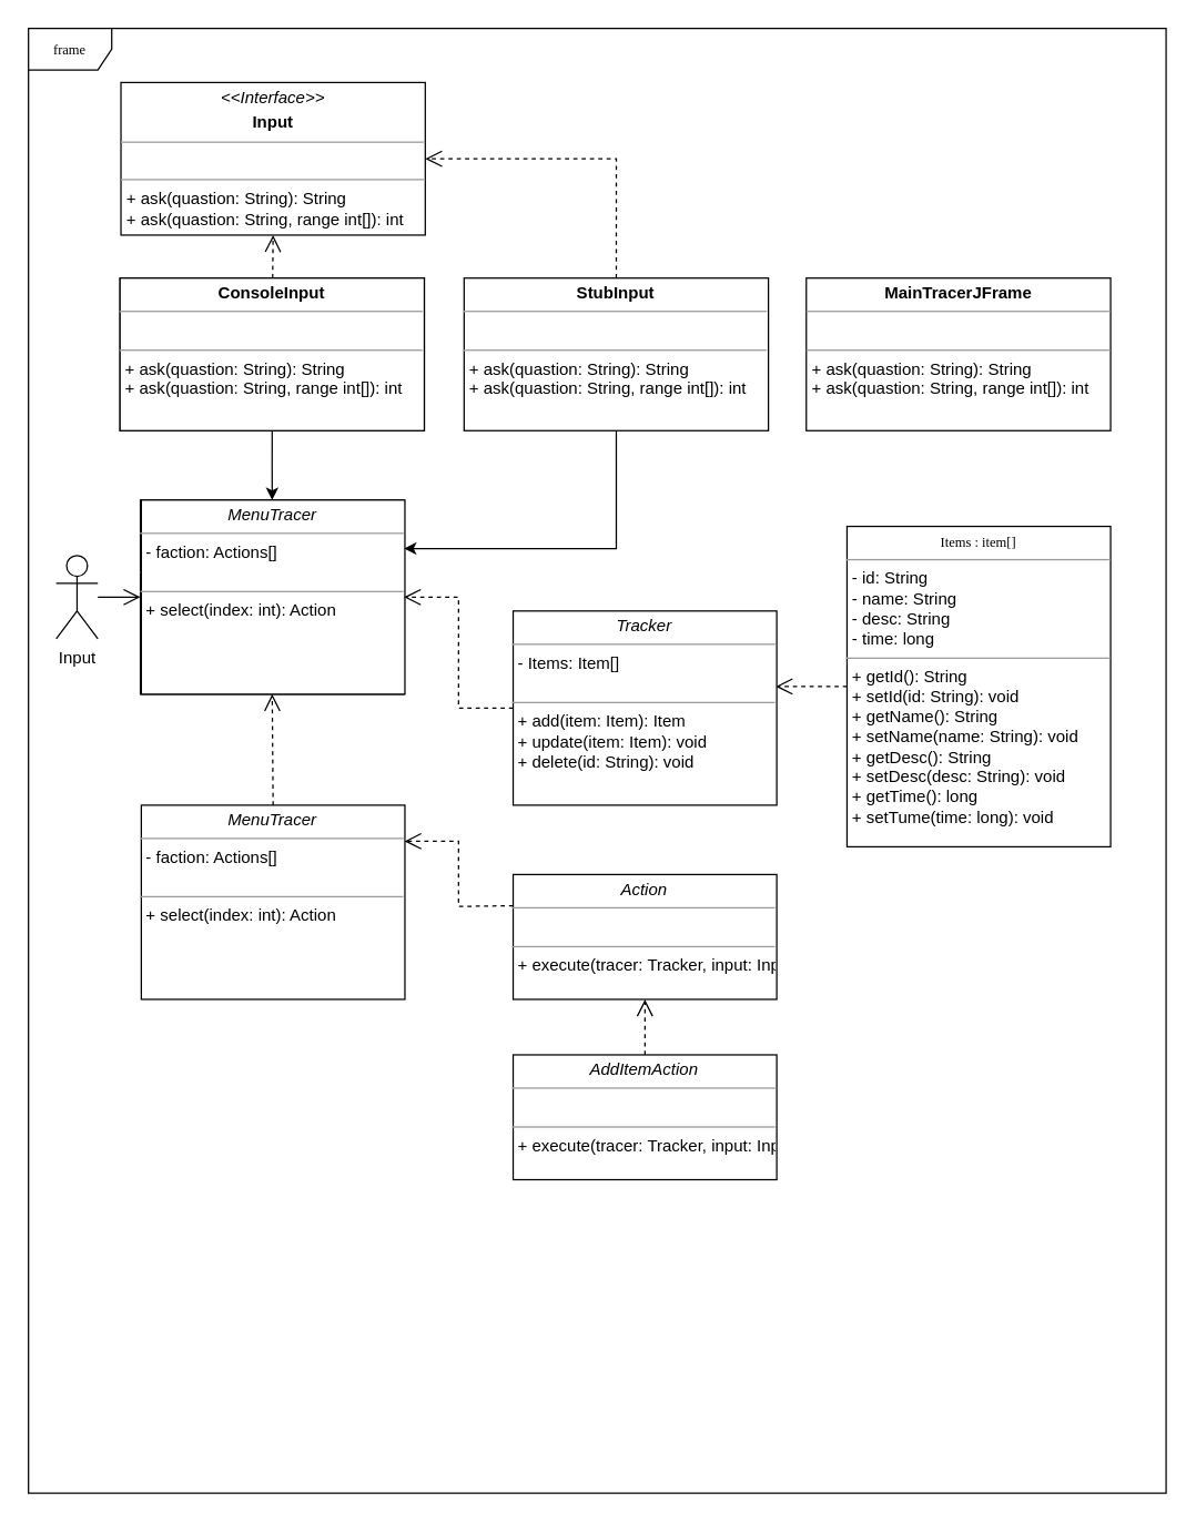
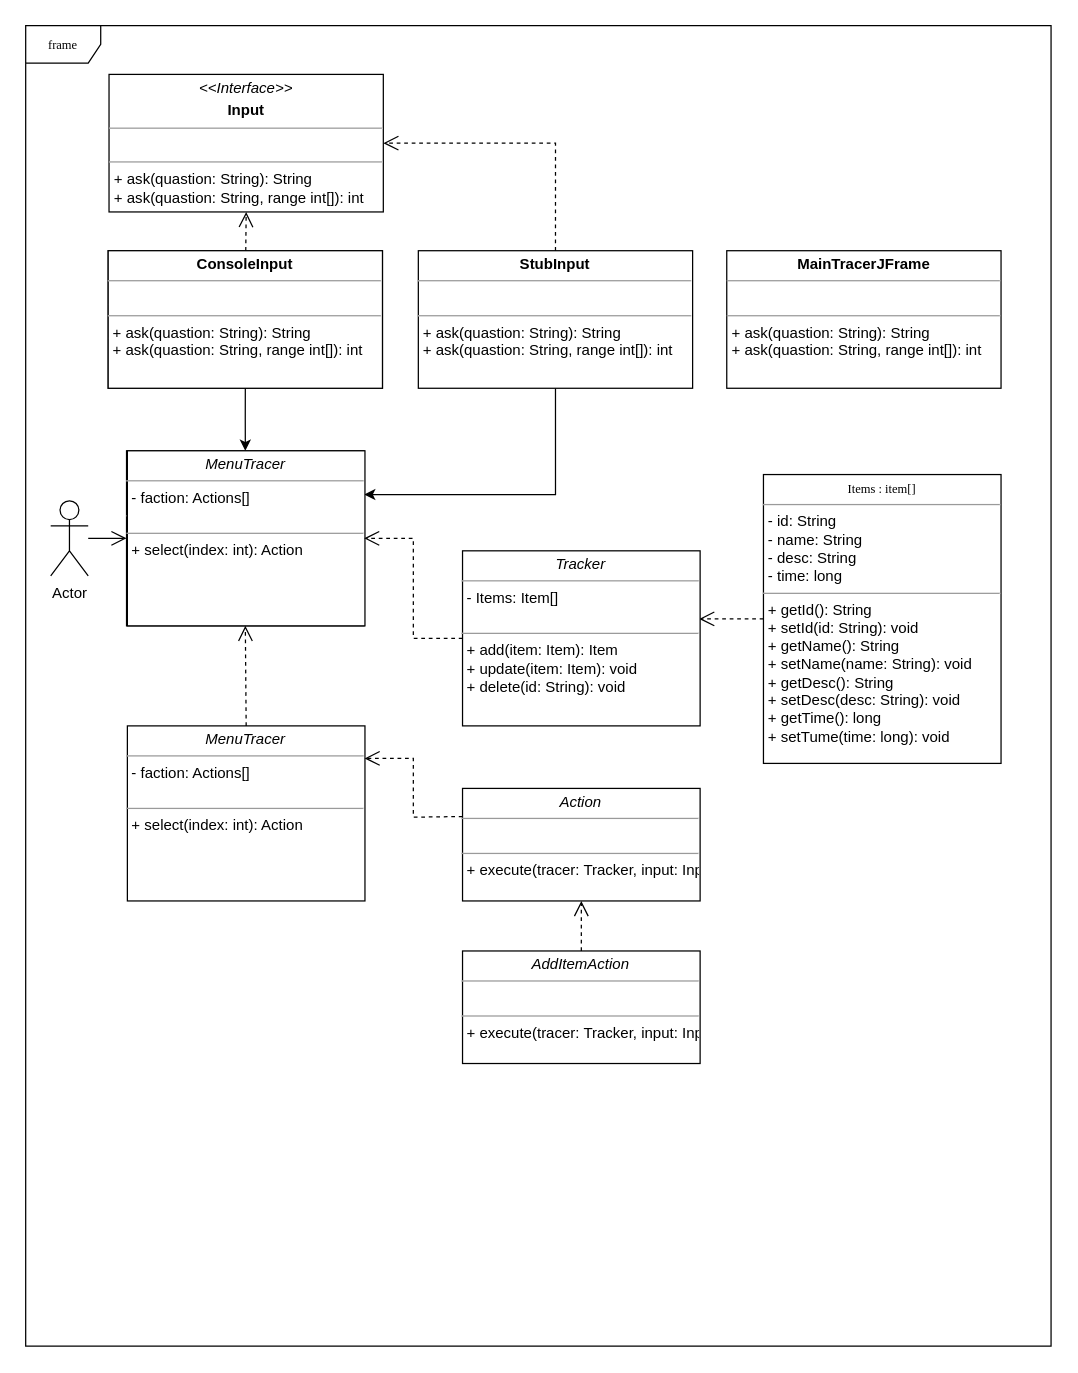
  <mxCell id="0" />
  <mxCell id="1" parent="0" />
  <mxCell id="2" value="frame" style="shape=umlFrame;whiteSpace=wrap;html=1;rounded=0;shadow=0;comic=0;labelBackgroundColor=none;strokeWidth=1;fontFamily=Verdana;fontSize=10;align=center;" parent="1" vertex="1"><mxGeometry x="20" y="20" width="820" height="1056" as="geometry" /></mxCell>
  <mxCell id="3" style="edgeStyle=orthogonalEdgeStyle;rounded=0;orthogonalLoop=1;jettySize=auto;html=1;entryX=1;entryY=0.25;entryDx=0;entryDy=0;exitX=0.5;exitY=1;exitDx=0;exitDy=0;" parent="1" source="21" target="4" edge="1"><mxGeometry relative="1" as="geometry" /></mxCell>
  <mxCell id="4" value="&lt;p style=&quot;margin: 0px ; margin-top: 4px ; text-align: center&quot;&gt;&lt;i&gt;StartUI&lt;/i&gt;&lt;/p&gt;&lt;hr size=&quot;1&quot;&gt;&lt;p style=&quot;margin: 0px ; margin-left: 4px&quot;&gt;&lt;br&gt;&lt;/p&gt;&lt;hr size=&quot;1&quot;&gt;&lt;p style=&quot;margin: 0px ; margin-left: 4px&quot;&gt;+ init(): void&lt;br&gt;&lt;br&gt;&lt;/p&gt;" style="verticalAlign=top;align=left;overflow=fill;fontSize=12;fontFamily=Helvetica;html=1;rounded=0;shadow=0;comic=0;labelBackgroundColor=none;strokeWidth=1" parent="1" vertex="1"><mxGeometry x="100.65" y="360" width="190" height="140" as="geometry" /></mxCell>
  <mxCell id="5" value="&lt;p style=&quot;margin: 0px ; margin-top: 4px ; text-align: center&quot;&gt;&lt;i&gt;Action&lt;/i&gt;&lt;/p&gt;&lt;hr size=&quot;1&quot;&gt;&lt;p style=&quot;margin: 0px ; margin-left: 4px&quot;&gt;&lt;br&gt;&lt;/p&gt;&lt;hr size=&quot;1&quot;&gt;&lt;p style=&quot;margin: 0px ; margin-left: 4px&quot;&gt;+ execute(tracer: Tracker, input: Input): void&lt;br&gt;&lt;br&gt;&lt;/p&gt;" style="verticalAlign=top;align=left;overflow=fill;fontSize=12;fontFamily=Helvetica;html=1;rounded=0;shadow=0;comic=0;labelBackgroundColor=none;strokeWidth=1" parent="1" vertex="1"><mxGeometry x="369.35" y="630" width="190" height="90" as="geometry" /></mxCell>
  <mxCell id="6" value="&lt;p style=&quot;margin: 0px ; margin-top: 4px ; text-align: center&quot;&gt;&lt;i&gt;MenuTracer&lt;/i&gt;&lt;/p&gt;&lt;hr size=&quot;1&quot;&gt;&lt;p style=&quot;margin: 0px ; margin-left: 4px&quot;&gt;- faction: Actions[]&lt;br&gt;&lt;br&gt;&lt;/p&gt;&lt;hr size=&quot;1&quot;&gt;&lt;p style=&quot;margin: 0px ; margin-left: 4px&quot;&gt;+ select(index: int): Action&lt;br&gt;&lt;br&gt;&lt;/p&gt;" style="verticalAlign=top;align=left;overflow=fill;fontSize=12;fontFamily=Helvetica;html=1;rounded=0;shadow=0;comic=0;labelBackgroundColor=none;strokeWidth=1" parent="1" vertex="1"><mxGeometry x="101.32" y="580" width="190" height="140" as="geometry" /></mxCell>
  <mxCell id="7" value="&lt;p style=&quot;margin: 0px ; margin-top: 4px ; text-align: center&quot;&gt;&lt;i&gt;MenuTracer&lt;/i&gt;&lt;/p&gt;&lt;hr size=&quot;1&quot;&gt;&lt;p style=&quot;margin: 0px ; margin-left: 4px&quot;&gt;- faction: Actions[]&lt;br&gt;&lt;br&gt;&lt;/p&gt;&lt;hr size=&quot;1&quot;&gt;&lt;p style=&quot;margin: 0px ; margin-left: 4px&quot;&gt;+ select(index: int): Action&lt;br&gt;&lt;br&gt;&lt;/p&gt;" style="verticalAlign=top;align=left;overflow=fill;fontSize=12;fontFamily=Helvetica;html=1;rounded=0;shadow=0;comic=0;labelBackgroundColor=none;strokeWidth=1" vertex="1" parent="1"><mxGeometry x="101.32" y="360" width="190" height="140" as="geometry" /></mxCell>
  <mxCell id="8" style="edgeStyle=orthogonalEdgeStyle;rounded=0;html=1;dashed=1;labelBackgroundColor=none;startFill=0;endArrow=open;endFill=0;endSize=10;fontFamily=Verdana;fontSize=10;entryX=0.996;entryY=0.389;entryDx=0;entryDy=0;entryPerimeter=0;" parent="1" source="9" target="11" edge="1"><mxGeometry relative="1" as="geometry"><Array as="points" /><mxPoint x="1130" y="386.176" as="targetPoint" /></mxGeometry></mxCell>
  <mxCell id="9" value="&lt;p style=&quot;margin: 0px ; margin-top: 4px ; text-align: center&quot;&gt;&lt;span style=&quot;font-family: &amp;#34;verdana&amp;#34; ; font-size: 10px&quot;&gt;Items : item[]&lt;/span&gt;&lt;br&gt;&lt;/p&gt;&lt;hr size=&quot;1&quot;&gt;&lt;p style=&quot;margin: 0px ; margin-left: 4px&quot;&gt;&lt;span style=&quot;white-space: normal&quot;&gt;- id: String&lt;/span&gt;&lt;br&gt;- name: String&lt;/p&gt;&lt;p style=&quot;margin: 0px ; margin-left: 4px&quot;&gt;- desc: String&lt;/p&gt;&lt;p style=&quot;margin: 0px ; margin-left: 4px&quot;&gt;- time: long&lt;/p&gt;&lt;hr size=&quot;1&quot;&gt;&lt;p style=&quot;margin: 0px ; margin-left: 4px&quot;&gt;+ getId(): String&lt;br&gt;+ setId(id: String): void&lt;/p&gt;&lt;p style=&quot;margin: 0px 0px 0px 4px&quot;&gt;+ getName(): String&lt;br&gt;+ setName(name: String): void&lt;/p&gt;&lt;p style=&quot;margin: 0px 0px 0px 4px&quot;&gt;+ getDesc(): String&lt;br&gt;+ setDesc(desc: String): void&lt;/p&gt;&lt;p style=&quot;margin: 0px 0px 0px 4px&quot;&gt;+ getTime(): long&lt;br&gt;+ setTume(time: long): void&lt;/p&gt;&lt;p style=&quot;margin: 0px 0px 0px 4px&quot;&gt;&lt;br&gt;&lt;/p&gt;" style="verticalAlign=top;align=left;overflow=fill;fontSize=12;fontFamily=Helvetica;html=1;rounded=0;shadow=0;comic=0;labelBackgroundColor=none;strokeWidth=1" parent="1" vertex="1"><mxGeometry x="610" y="379" width="190" height="231" as="geometry" /></mxCell>
  <mxCell id="10" style="edgeStyle=orthogonalEdgeStyle;rounded=0;orthogonalLoop=1;jettySize=auto;html=1;exitX=0;exitY=0.5;exitDx=0;exitDy=0;entryX=1;entryY=0.5;entryDx=0;entryDy=0;dashed=1;endArrow=open;endFill=0;endSize=10;" parent="1" source="11" target="4" edge="1"><mxGeometry relative="1" as="geometry"><mxPoint x="659.667" y="420.667" as="targetPoint" /></mxGeometry></mxCell>
  <mxCell id="11" value="&lt;p style=&quot;margin: 0px ; margin-top: 4px ; text-align: center&quot;&gt;&lt;i&gt;Tracker&lt;/i&gt;&lt;/p&gt;&lt;hr size=&quot;1&quot;&gt;&lt;p style=&quot;margin: 0px ; margin-left: 4px&quot;&gt;- Items: Item[]&lt;br&gt;&lt;br&gt;&lt;/p&gt;&lt;hr size=&quot;1&quot;&gt;&lt;p style=&quot;margin: 0px ; margin-left: 4px&quot;&gt;+ add(item: Item): Item&lt;br&gt;+ update(item: Item): void&lt;/p&gt;&lt;p style=&quot;margin: 0px ; margin-left: 4px&quot;&gt;+ delete(id: String): void&lt;/p&gt;" style="verticalAlign=top;align=left;overflow=fill;fontSize=12;fontFamily=Helvetica;html=1;rounded=0;shadow=0;comic=0;labelBackgroundColor=none;strokeWidth=1" parent="1" vertex="1"><mxGeometry x="369.35" y="440" width="190" height="140" as="geometry" /></mxCell>
  <mxCell id="12" value="&lt;p style=&quot;margin: 0px ; margin-top: 4px ; text-align: center&quot;&gt;&lt;i&gt;&amp;lt;&amp;lt;Interface&amp;gt;&amp;gt;&lt;/i&gt;&lt;i&gt;&lt;br&gt;&lt;/i&gt;&lt;/p&gt;&lt;p style=&quot;margin: 0px ; margin-top: 4px ; text-align: center&quot;&gt;&lt;b&gt;Input&lt;/b&gt;&lt;/p&gt;&lt;hr size=&quot;1&quot;&gt;&lt;p style=&quot;margin: 0px ; margin-left: 4px&quot;&gt;&lt;br&gt;&lt;/p&gt;&lt;hr size=&quot;1&quot;&gt;&lt;p style=&quot;margin: 0px ; margin-left: 4px&quot;&gt;+ ask(quastion: String): String&lt;/p&gt;&lt;p style=&quot;margin: 0px ; margin-left: 4px&quot;&gt;+ ask(quastion: String, range int[]): int&lt;br&gt;&lt;/p&gt;" style="verticalAlign=top;align=left;overflow=fill;fontSize=12;fontFamily=Helvetica;html=1;rounded=0;shadow=0;comic=0;labelBackgroundColor=none;strokeWidth=1" parent="1" vertex="1"><mxGeometry x="86.65" y="59" width="219.35" height="110" as="geometry" /></mxCell>
  <mxCell id="13" value="" style="endArrow=open;html=1;dashed=1;endSize=10;endFill=0;entryX=0.5;entryY=1;entryDx=0;entryDy=0;exitX=0.5;exitY=0;exitDx=0;exitDy=0;" parent="1" edge="1" source="6"><mxGeometry width="50" height="50" relative="1" as="geometry"><mxPoint x="196" y="545" as="sourcePoint" /><mxPoint x="195.65" y="500" as="targetPoint" /></mxGeometry></mxCell>
  <mxCell id="14" value="" style="endArrow=open;html=1;dashed=1;endSize=10;endFill=0;exitX=0;exitY=0.25;exitDx=0;exitDy=0;jumpSize=6;rounded=0;" parent="1" source="5" edge="1"><mxGeometry width="50" height="50" relative="1" as="geometry"><mxPoint x="-460" y="1416" as="sourcePoint" /><mxPoint x="291" y="606" as="targetPoint" /><Array as="points"><mxPoint x="330" y="653" /><mxPoint x="330" y="606" /></Array></mxGeometry></mxCell>
  <mxCell id="15" value="&lt;p style=&quot;margin: 0px ; margin-top: 4px ; text-align: center&quot;&gt;&lt;i&gt;AddItemAction&lt;/i&gt;&lt;/p&gt;&lt;hr size=&quot;1&quot;&gt;&lt;p style=&quot;margin: 0px ; margin-left: 4px&quot;&gt;&lt;br&gt;&lt;/p&gt;&lt;hr size=&quot;1&quot;&gt;&lt;p style=&quot;margin: 0px ; margin-left: 4px&quot;&gt;+ execute(tracer: Tracker, input: Input): void&lt;br&gt;&lt;br&gt;&lt;/p&gt;" style="verticalAlign=top;align=left;overflow=fill;fontSize=12;fontFamily=Helvetica;html=1;rounded=0;shadow=0;comic=0;labelBackgroundColor=none;strokeWidth=1" parent="1" vertex="1"><mxGeometry x="369.35" y="760" width="190" height="90" as="geometry" /></mxCell>
  <mxCell id="16" value="" style="endArrow=open;html=1;dashed=1;endSize=10;endFill=0;exitX=0.5;exitY=0;exitDx=0;exitDy=0;entryX=0.5;entryY=1;entryDx=0;entryDy=0;" parent="1" source="15" target="5" edge="1"><mxGeometry width="50" height="50" relative="1" as="geometry"><mxPoint x="615.25" y="707.86" as="sourcePoint" /><mxPoint x="541" y="709.18" as="targetPoint" /></mxGeometry></mxCell>
  <mxCell id="17" value="" style="endArrow=open;html=1;entryX=0;entryY=0.5;entryDx=0;entryDy=0;endSize=10;endFill=0;rounded=1;" parent="1" target="4" edge="1"><mxGeometry width="50" height="50" relative="1" as="geometry"><mxPoint x="70" y="430" as="sourcePoint" /><mxPoint x="50" y="1166" as="targetPoint" /></mxGeometry></mxCell>
- <mxCell id="18" value="Input" style="shape=umlActor;verticalLabelPosition=bottom;labelBackgroundColor=#ffffff;verticalAlign=top;html=1;outlineConnect=0;" parent="1" vertex="1"><mxGeometry x="40" y="400" width="30" height="60" as="geometry" /></mxCell>
+ <mxCell id="18" value="Actor" style="shape=umlActor;verticalLabelPosition=bottom;labelBackgroundColor=#ffffff;verticalAlign=top;html=1;outlineConnect=0;" parent="1" vertex="1"><mxGeometry x="40" y="400" width="30" height="60" as="geometry" /></mxCell>
  <mxCell id="19" value="&lt;p style=&quot;margin: 0px ; margin-top: 4px ; text-align: center&quot;&gt;&lt;i&gt;&amp;lt;&amp;lt;Interface&amp;gt;&amp;gt;&lt;/i&gt;&lt;i&gt;&lt;br&gt;&lt;/i&gt;&lt;/p&gt;&lt;p style=&quot;margin: 0px ; margin-top: 4px ; text-align: center&quot;&gt;&lt;b&gt;Input&lt;/b&gt;&lt;/p&gt;&lt;hr size=&quot;1&quot;&gt;&lt;p style=&quot;margin: 0px ; margin-left: 4px&quot;&gt;&lt;br&gt;&lt;/p&gt;&lt;hr size=&quot;1&quot;&gt;&lt;p style=&quot;margin: 0px ; margin-left: 4px&quot;&gt;+ ask(quastion: String): String&lt;/p&gt;&lt;p style=&quot;margin: 0px ; margin-left: 4px&quot;&gt;+ ask(quastion: String, range int[]): int&lt;br&gt;&lt;/p&gt;" style="verticalAlign=top;align=left;overflow=fill;fontSize=12;fontFamily=Helvetica;html=1;rounded=0;shadow=0;comic=0;labelBackgroundColor=none;strokeWidth=1" parent="1" vertex="1"><mxGeometry x="85.97" y="200" width="219.35" height="110" as="geometry" /></mxCell>
  <mxCell id="20" value="&lt;p style=&quot;margin: 0px ; margin-top: 4px ; text-align: center&quot;&gt;&lt;b&gt;ConsoleInput&lt;/b&gt;&lt;br&gt;&lt;/p&gt;&lt;hr size=&quot;1&quot;&gt;&lt;p style=&quot;margin: 0px ; margin-left: 4px&quot;&gt;&lt;br&gt;&lt;/p&gt;&lt;hr size=&quot;1&quot;&gt;&lt;p style=&quot;margin: 0px ; margin-left: 4px&quot;&gt;+ ask(quastion: String): String&lt;/p&gt;&lt;p style=&quot;margin: 0px ; margin-left: 4px&quot;&gt;+ ask(quastion: String, range int[]): int&lt;br&gt;&lt;/p&gt;" style="verticalAlign=top;align=left;overflow=fill;fontSize=12;fontFamily=Helvetica;html=1;rounded=0;shadow=0;comic=0;labelBackgroundColor=none;strokeWidth=1" parent="1" vertex="1"><mxGeometry x="85.97" y="200" width="219.35" height="110" as="geometry" /></mxCell>
  <mxCell id="21" value="&lt;p style=&quot;margin: 0px ; margin-top: 4px ; text-align: center&quot;&gt;&lt;b&gt;StubInput&lt;/b&gt;&lt;br&gt;&lt;/p&gt;&lt;hr size=&quot;1&quot;&gt;&lt;p style=&quot;margin: 0px ; margin-left: 4px&quot;&gt;&lt;br&gt;&lt;/p&gt;&lt;hr size=&quot;1&quot;&gt;&lt;p style=&quot;margin: 0px ; margin-left: 4px&quot;&gt;+ ask(quastion: String): String&lt;/p&gt;&lt;p style=&quot;margin: 0px ; margin-left: 4px&quot;&gt;+ ask(quastion: String, range int[]): int&lt;br&gt;&lt;/p&gt;" style="verticalAlign=top;align=left;overflow=fill;fontSize=12;fontFamily=Helvetica;html=1;rounded=0;shadow=0;comic=0;labelBackgroundColor=none;strokeWidth=1" parent="1" vertex="1"><mxGeometry x="334" y="200" width="219.35" height="110" as="geometry" /></mxCell>
  <mxCell id="22" style="edgeStyle=orthogonalEdgeStyle;rounded=0;orthogonalLoop=1;jettySize=auto;html=1;entryX=0.5;entryY=1;entryDx=0;entryDy=0;dashed=1;endArrow=open;endFill=0;endSize=10;" parent="1" target="12" edge="1"><mxGeometry relative="1" as="geometry"><mxPoint x="301.118" y="439.824" as="targetPoint" /><mxPoint x="196" y="200" as="sourcePoint" /></mxGeometry></mxCell>
  <mxCell id="23" style="edgeStyle=orthogonalEdgeStyle;rounded=0;orthogonalLoop=1;jettySize=auto;html=1;entryX=1;entryY=0.5;entryDx=0;entryDy=0;dashed=1;endArrow=open;endFill=0;endSize=10;exitX=0.5;exitY=0;exitDx=0;exitDy=0;" parent="1" source="21" target="12" edge="1"><mxGeometry relative="1" as="geometry"><mxPoint x="205.824" y="178.647" as="targetPoint" /><mxPoint x="206" y="210" as="sourcePoint" /></mxGeometry></mxCell>
  <mxCell id="24" style="edgeStyle=orthogonalEdgeStyle;rounded=0;orthogonalLoop=1;jettySize=auto;html=1;entryX=0.5;entryY=0;entryDx=0;entryDy=0;exitX=0.5;exitY=1;exitDx=0;exitDy=0;" parent="1" source="20" target="4" edge="1"><mxGeometry relative="1" as="geometry"><mxPoint x="459.941" y="319.824" as="sourcePoint" /><mxPoint x="301.118" y="404.529" as="targetPoint" /></mxGeometry></mxCell>
  <mxCell id="25" value="&lt;p style=&quot;margin: 0px ; margin-top: 4px ; text-align: center&quot;&gt;&lt;b&gt;MainTracerJFrame&lt;/b&gt;&lt;/p&gt;&lt;hr size=&quot;1&quot;&gt;&lt;p style=&quot;margin: 0px ; margin-left: 4px&quot;&gt;&lt;br&gt;&lt;/p&gt;&lt;hr size=&quot;1&quot;&gt;&lt;p style=&quot;margin: 0px ; margin-left: 4px&quot;&gt;+ ask(quastion: String): String&lt;/p&gt;&lt;p style=&quot;margin: 0px ; margin-left: 4px&quot;&gt;+ ask(quastion: String, range int[]): int&lt;br&gt;&lt;/p&gt;" style="verticalAlign=top;align=left;overflow=fill;fontSize=12;fontFamily=Helvetica;html=1;rounded=0;shadow=0;comic=0;labelBackgroundColor=none;strokeWidth=1" vertex="1" parent="1"><mxGeometry x="580.65" y="200" width="219.35" height="110" as="geometry" /></mxCell>
